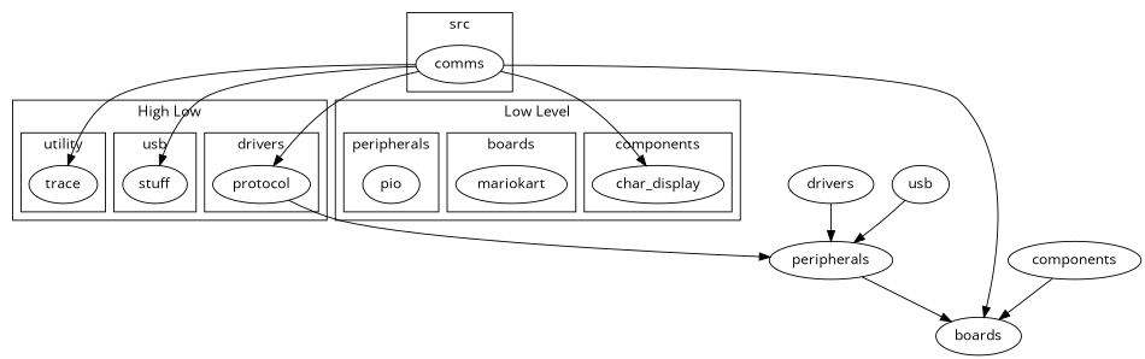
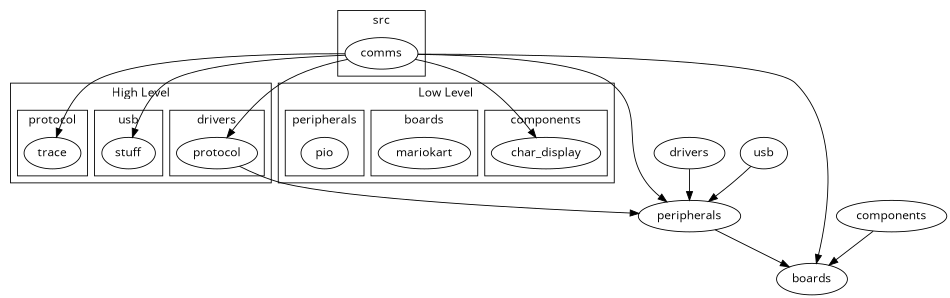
  digraph {
    fontname="Open Sans"
    node [fontname="Open Sans"]
    edge [fontname="Open Sans"]
    protocol
    stuff
    trace
    comms
    char_display
    mariokart
    pio
    peripherals
    boards
    drivers
    usb
    components
    subgraph cluster_1 {
-     label="High Low"
+     label="High Level"
      subgraph cluster_2 {
        label=drivers
        protocol
      }
      subgraph cluster_3 {
        label=usb
        stuff
      }
      subgraph cluster_4 {
-       label=utility
+       label=protocol
        trace
      }
    }
    subgraph cluster_5 {
      label=src
      comms
    }
    subgraph cluster_6 {
      label="Low Level"
      subgraph cluster_7 {
        label=components
        char_display
      }
      subgraph cluster_8 {
        label=boards
        mariokart
      }
      subgraph cluster_9 {
        label=peripherals
        pio
      }
    }
    protocol -> peripherals
    comms -> protocol
    comms -> stuff
    comms -> trace
    comms -> char_display
+   comms -> peripherals
    comms -> boards
    peripherals -> boards
    drivers -> peripherals
    usb -> peripherals
    components -> boards
  }
